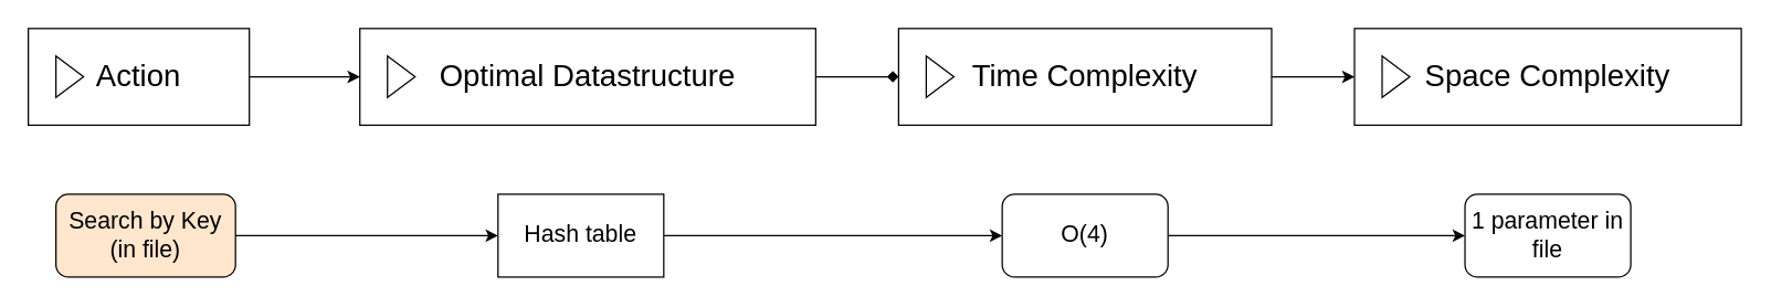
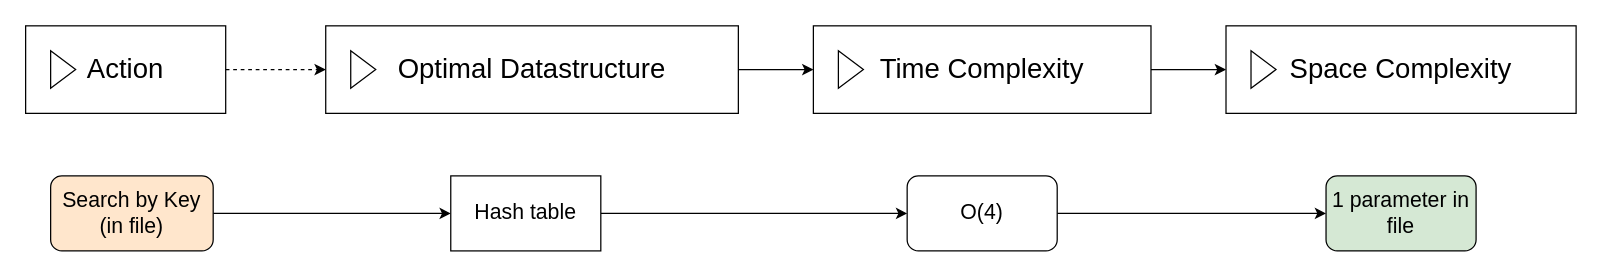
  <mxCell id="0" />
  <mxCell id="1" parent="0" />
- <mxCell id="2" value="" style="edgeStyle=orthogonalEdgeStyle;rounded=0;orthogonalLoop=1;jettySize=auto;html=1;" edge="1" parent="1" source="3" target="6"><mxGeometry relative="1" as="geometry" /></mxCell>
+ <mxCell id="2" value="" style="edgeStyle=orthogonalEdgeStyle;rounded=0;orthogonalLoop=1;jettySize=auto;html=1;dashed=1;" edge="1" parent="1" source="3" target="6"><mxGeometry relative="1" as="geometry" /></mxCell>
  <mxCell id="3" value="Action" style="html=1;whiteSpace=wrap;container=1;recursiveResize=0;collapsible=0;fontSize=22;" vertex="1" parent="1"><mxGeometry x="20" y="20" width="160" height="70" as="geometry" /></mxCell>
  <mxCell id="4" value="" style="triangle;html=1;whiteSpace=wrap;" vertex="1" parent="3"><mxGeometry x="20" y="20" width="20" height="30" as="geometry" /></mxCell>
- <mxCell id="5" value="" style="edgeStyle=orthogonalEdgeStyle;rounded=0;orthogonalLoop=1;jettySize=auto;html=1;endArrow=diamond;" edge="1" parent="1" source="6" target="9"><mxGeometry relative="1" as="geometry" /></mxCell>
+ <mxCell id="5" value="" style="edgeStyle=orthogonalEdgeStyle;rounded=0;orthogonalLoop=1;jettySize=auto;html=1;" edge="1" parent="1" source="6" target="9"><mxGeometry relative="1" as="geometry" /></mxCell>
  <mxCell id="6" value="Optimal Datastructure" style="html=1;whiteSpace=wrap;container=1;recursiveResize=0;collapsible=0;fontSize=22;" vertex="1" parent="1"><mxGeometry x="260" y="20" width="330" height="70" as="geometry" /></mxCell>
  <mxCell id="7" value="" style="triangle;html=1;whiteSpace=wrap;" vertex="1" parent="6"><mxGeometry x="20" y="20" width="20" height="30" as="geometry" /></mxCell>
  <mxCell id="8" value="" style="edgeStyle=orthogonalEdgeStyle;rounded=0;orthogonalLoop=1;jettySize=auto;html=1;" edge="1" parent="1" source="9" target="11"><mxGeometry relative="1" as="geometry" /></mxCell>
  <mxCell id="9" value="Time Complexity" style="html=1;whiteSpace=wrap;container=1;recursiveResize=0;collapsible=0;fontSize=22;" vertex="1" parent="1"><mxGeometry x="650" y="20" width="270" height="70" as="geometry" /></mxCell>
  <mxCell id="10" value="" style="triangle;html=1;whiteSpace=wrap;" vertex="1" parent="9"><mxGeometry x="20" y="20" width="20" height="30" as="geometry" /></mxCell>
  <mxCell id="11" value="Space Complexity" style="html=1;whiteSpace=wrap;container=1;recursiveResize=0;collapsible=0;fontSize=22;" vertex="1" parent="1"><mxGeometry x="980" y="20" width="280" height="70" as="geometry" /></mxCell>
  <mxCell id="12" value="" style="triangle;html=1;whiteSpace=wrap;" vertex="1" parent="11"><mxGeometry x="20" y="20" width="20" height="30" as="geometry" /></mxCell>
  <mxCell id="13" value="" style="edgeStyle=orthogonalEdgeStyle;rounded=0;orthogonalLoop=1;jettySize=auto;html=1;" edge="1" parent="1" source="14" target="16"><mxGeometry relative="1" as="geometry" /></mxCell>
  <mxCell id="14" value="Search by Key (in file)" style="rounded=1;whiteSpace=wrap;html=1;fontSize=17;fillColor=#ffe6cc;" vertex="1" parent="1"><mxGeometry x="40" y="140" width="130" height="60" as="geometry" /></mxCell>
  <mxCell id="15" value="" style="edgeStyle=orthogonalEdgeStyle;rounded=0;orthogonalLoop=1;jettySize=auto;html=1;" edge="1" parent="1" source="16" target="18"><mxGeometry relative="1" as="geometry" /></mxCell>
  <mxCell id="16" value="Hash table" style="whiteSpace=wrap;html=1;fontSize=17;rounded=0;" vertex="1" parent="1"><mxGeometry x="360" y="140" width="120" height="60" as="geometry" /></mxCell>
  <mxCell id="17" value="" style="edgeStyle=orthogonalEdgeStyle;rounded=0;orthogonalLoop=1;jettySize=auto;html=1;" edge="1" parent="1" source="18" target="19"><mxGeometry relative="1" as="geometry" /></mxCell>
  <mxCell id="18" value="O(4)" style="whiteSpace=wrap;html=1;fontSize=17;rounded=1;" vertex="1" parent="1"><mxGeometry x="725" y="140" width="120" height="60" as="geometry" /></mxCell>
- <mxCell id="19" value="1 parameter in file" style="rounded=1;whiteSpace=wrap;html=1;fontSize=17;" vertex="1" parent="1"><mxGeometry x="1060" y="140" width="120" height="60" as="geometry" /></mxCell>
+ <mxCell id="19" value="1 parameter in file" style="rounded=1;whiteSpace=wrap;html=1;fontSize=17;fillColor=#d5e8d4;" vertex="1" parent="1"><mxGeometry x="1060" y="140" width="120" height="60" as="geometry" /></mxCell>
